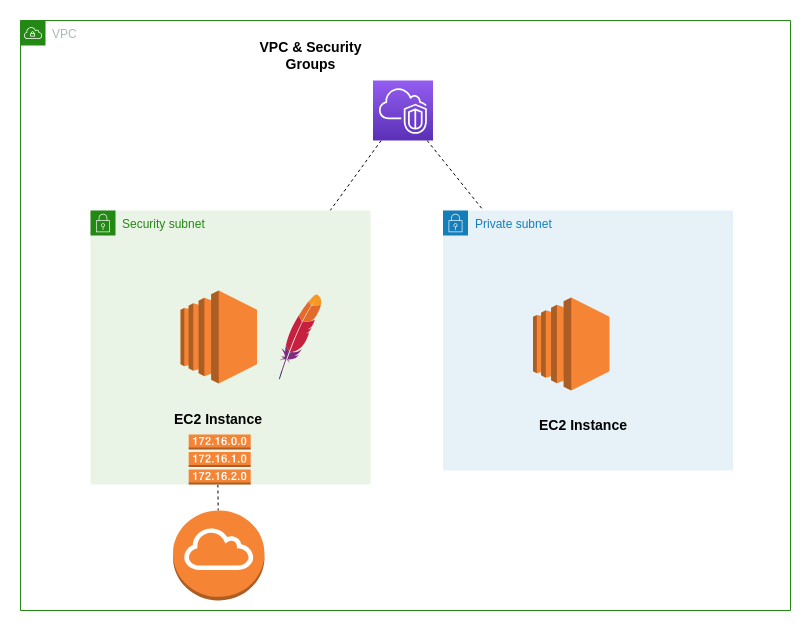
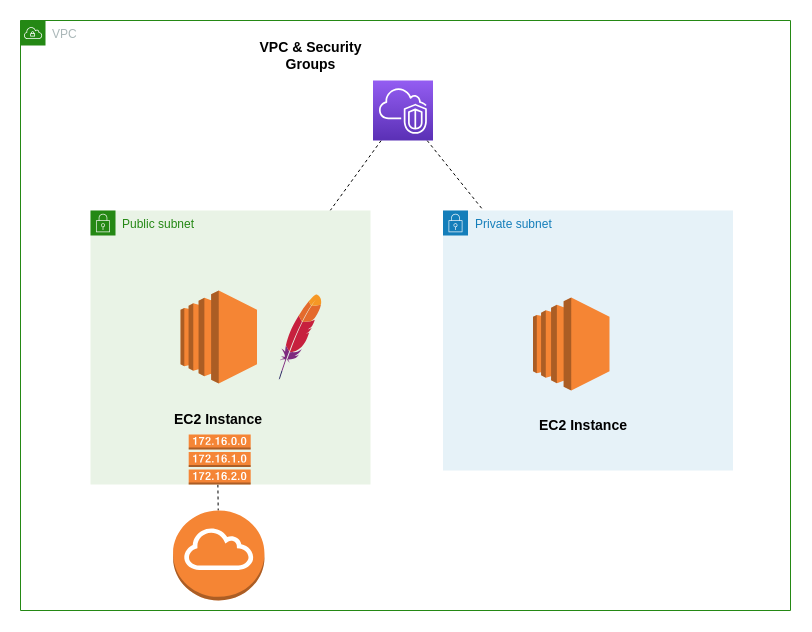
  <mxCell id="0" />
  <mxCell id="1" parent="0" />
  <mxCell id="2" value="" style="edgeStyle=none;html=1;dashed=1;fontSize=14;endArrow=none;endFill=0;" edge="1" parent="1" target="16"><mxGeometry relative="1" as="geometry"><mxPoint x="218.19" y="630" as="targetPoint" /><mxPoint x="217.376" y="484" as="sourcePoint" /></mxGeometry></mxCell>
  <mxCell id="3" style="edgeStyle=none;html=1;fontSize=14;endArrow=none;endFill=0;dashed=1;" edge="1" parent="1" source="5" target="11"><mxGeometry relative="1" as="geometry" /></mxCell>
  <mxCell id="4" style="edgeStyle=none;html=1;dashed=1;fontSize=14;endArrow=none;endFill=0;" edge="1" parent="1" source="5" target="7"><mxGeometry relative="1" as="geometry" /></mxCell>
  <mxCell id="5" value="" style="sketch=0;points=[[0,0,0],[0.25,0,0],[0.5,0,0],[0.75,0,0],[1,0,0],[0,1,0],[0.25,1,0],[0.5,1,0],[0.75,1,0],[1,1,0],[0,0.25,0],[0,0.5,0],[0,0.75,0],[1,0.25,0],[1,0.5,0],[1,0.75,0]];outlineConnect=0;fontColor=#232F3E;gradientColor=#945DF2;gradientDirection=north;fillColor=#5A30B5;strokeColor=#ffffff;dashed=0;verticalLabelPosition=bottom;verticalAlign=top;align=center;html=1;fontSize=12;fontStyle=0;aspect=fixed;shape=mxgraph.aws4.resourceIcon;resIcon=mxgraph.aws4.vpc;" vertex="1" parent="1"><mxGeometry x="372.5" y="80" width="60" height="60" as="geometry" /></mxCell>
  <mxCell id="6" value="VPC &amp;amp; Security Groups" style="text;strokeColor=none;align=center;fillColor=none;html=1;verticalAlign=middle;whiteSpace=wrap;rounded=0;fontStyle=1;fontSize=14;" vertex="1" parent="1"><mxGeometry x="247.5" y="40" width="125" height="30" as="geometry" /></mxCell>
  <mxCell id="7" value="Private subnet" style="points=[[0,0],[0.25,0],[0.5,0],[0.75,0],[1,0],[1,0.25],[1,0.5],[1,0.75],[1,1],[0.75,1],[0.5,1],[0.25,1],[0,1],[0,0.75],[0,0.5],[0,0.25]];outlineConnect=0;gradientColor=none;html=1;whiteSpace=wrap;fontSize=12;fontStyle=0;container=1;pointerEvents=0;collapsible=0;recursiveResize=0;shape=mxgraph.aws4.group;grIcon=mxgraph.aws4.group_security_group;grStroke=0;strokeColor=#147EBA;fillColor=#E6F2F8;verticalAlign=top;align=left;spacingLeft=30;fontColor=#147EBA;dashed=0;" vertex="1" parent="1"><mxGeometry x="442.5" y="210" width="290" height="260" as="geometry" /></mxCell>
  <mxCell id="8" value="EC2 Instance" style="text;strokeColor=none;align=center;fillColor=none;html=1;verticalAlign=middle;whiteSpace=wrap;rounded=0;fontStyle=1;fontSize=14;" vertex="1" parent="7"><mxGeometry x="80" y="200" width="120" height="30" as="geometry" /></mxCell>
  <mxCell id="9" value="" style="outlineConnect=0;dashed=0;verticalLabelPosition=bottom;verticalAlign=top;align=center;html=1;shape=mxgraph.aws3.ec2;fillColor=#F58534;gradientColor=none;fontSize=14;" vertex="1" parent="7"><mxGeometry x="90" y="87" width="76.5" height="93" as="geometry" /></mxCell>
  <mxCell id="10" value="VPC" style="points=[[0,0],[0.25,0],[0.5,0],[0.75,0],[1,0],[1,0.25],[1,0.5],[1,0.75],[1,1],[0.75,1],[0.5,1],[0.25,1],[0,1],[0,0.75],[0,0.5],[0,0.25]];outlineConnect=0;gradientColor=none;html=1;whiteSpace=wrap;fontSize=12;fontStyle=0;container=1;pointerEvents=0;collapsible=0;recursiveResize=0;shape=mxgraph.aws4.group;grIcon=mxgraph.aws4.group_vpc;strokeColor=#248814;fillColor=none;verticalAlign=top;align=left;spacingLeft=30;fontColor=#AAB7B8;dashed=0;" vertex="1" parent="1"><mxGeometry x="20" y="20" width="770" height="590" as="geometry" /></mxCell>
- <mxCell id="11" value="Security subnet" style="points=[[0,0],[0.25,0],[0.5,0],[0.75,0],[1,0],[1,0.25],[1,0.5],[1,0.75],[1,1],[0.75,1],[0.5,1],[0.25,1],[0,1],[0,0.75],[0,0.5],[0,0.25]];outlineConnect=0;gradientColor=none;html=1;whiteSpace=wrap;fontSize=12;fontStyle=0;container=1;pointerEvents=0;collapsible=0;recursiveResize=0;shape=mxgraph.aws4.group;grIcon=mxgraph.aws4.group_security_group;grStroke=0;strokeColor=#248814;fillColor=#E9F3E6;verticalAlign=top;align=left;spacingLeft=30;fontColor=#248814;dashed=0;" vertex="1" parent="10"><mxGeometry x="70" y="190" width="280" height="274" as="geometry" /></mxCell>
+ <mxCell id="11" value="Public subnet" style="points=[[0,0],[0.25,0],[0.5,0],[0.75,0],[1,0],[1,0.25],[1,0.5],[1,0.75],[1,1],[0.75,1],[0.5,1],[0.25,1],[0,1],[0,0.75],[0,0.5],[0,0.25]];outlineConnect=0;gradientColor=none;html=1;whiteSpace=wrap;fontSize=12;fontStyle=0;container=1;pointerEvents=0;collapsible=0;recursiveResize=0;shape=mxgraph.aws4.group;grIcon=mxgraph.aws4.group_security_group;grStroke=0;strokeColor=#248814;fillColor=#E9F3E6;verticalAlign=top;align=left;spacingLeft=30;fontColor=#248814;dashed=0;" vertex="1" parent="10"><mxGeometry x="70" y="190" width="280" height="274" as="geometry" /></mxCell>
  <mxCell id="12" value="EC2 Instance" style="text;strokeColor=none;align=center;fillColor=none;html=1;verticalAlign=middle;whiteSpace=wrap;rounded=0;fontStyle=1;fontSize=14;" vertex="1" parent="11"><mxGeometry x="68.25" y="194" width="120" height="30" as="geometry" /></mxCell>
  <mxCell id="13" value="" style="outlineConnect=0;dashed=0;verticalLabelPosition=bottom;verticalAlign=top;align=center;html=1;shape=mxgraph.aws3.ec2;fillColor=#F58534;gradientColor=none;fontSize=14;" vertex="1" parent="11"><mxGeometry x="90" y="80" width="76.5" height="93" as="geometry" /></mxCell>
  <mxCell id="14" value="" style="outlineConnect=0;dashed=0;verticalLabelPosition=bottom;verticalAlign=top;align=center;html=1;shape=mxgraph.aws3.route_table;fillColor=#F58536;gradientColor=none;" vertex="1" parent="11"><mxGeometry x="98.19" y="224" width="62" height="50" as="geometry" /></mxCell>
  <mxCell id="15" value="" style="dashed=0;outlineConnect=0;html=1;align=center;labelPosition=center;verticalLabelPosition=bottom;verticalAlign=top;shape=mxgraph.weblogos.apache;fontSize=14;" vertex="1" parent="11"><mxGeometry x="188.25" y="83.9" width="42.6" height="85.2" as="geometry" /></mxCell>
  <mxCell id="16" value="" style="outlineConnect=0;dashed=0;verticalLabelPosition=bottom;verticalAlign=top;align=center;html=1;shape=mxgraph.aws3.internet_gateway;fillColor=#F58534;gradientColor=none;fontSize=14;" vertex="1" parent="1"><mxGeometry x="172.56" y="510" width="91.38" height="90" as="geometry" /></mxCell>
